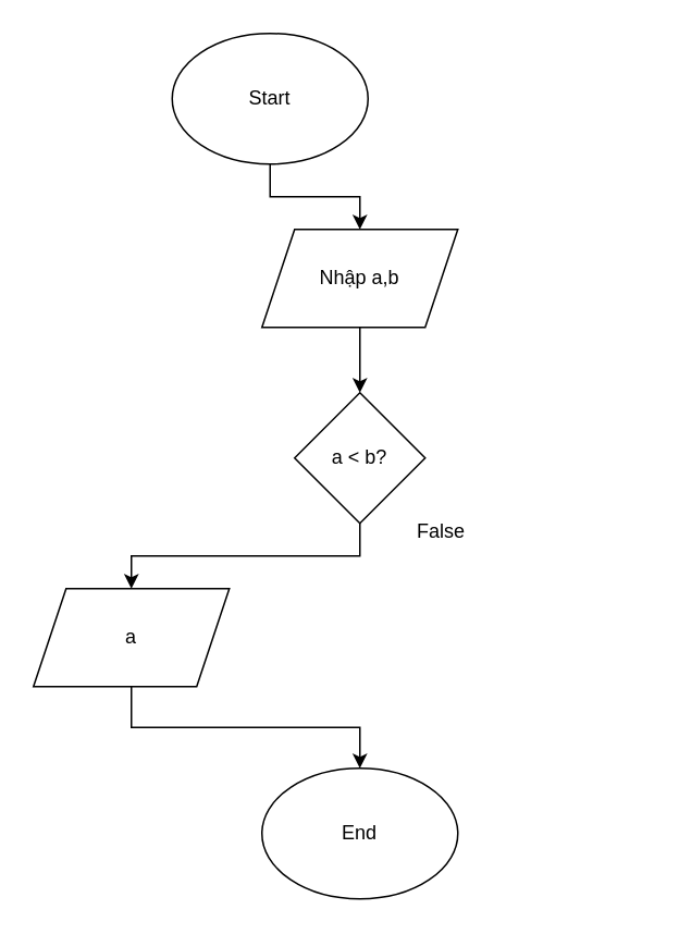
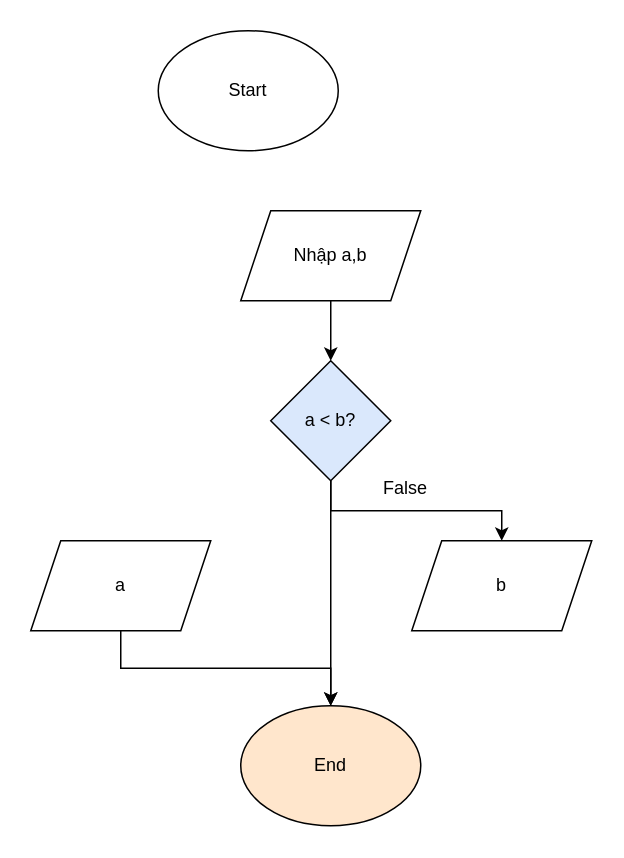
  <mxCell id="0" />
  <mxCell id="1" parent="0" />
- <mxCell id="2" style="edgeStyle=orthogonalEdgeStyle;rounded=0;orthogonalLoop=1;jettySize=auto;html=1;exitX=0.5;exitY=1;exitDx=0;exitDy=0;" edge="1" parent="1" source="3" target="5"><mxGeometry relative="1" as="geometry" /></mxCell>
  <mxCell id="3" value="Start" style="ellipse;whiteSpace=wrap;html=1;" vertex="1" parent="1"><mxGeometry x="105" y="20" width="120" height="80" as="geometry" /></mxCell>
  <mxCell id="4" style="edgeStyle=orthogonalEdgeStyle;rounded=0;orthogonalLoop=1;jettySize=auto;html=1;exitX=0.5;exitY=1;exitDx=0;exitDy=0;entryX=0.5;entryY=0;entryDx=0;entryDy=0;" edge="1" parent="1" source="5" target="8"><mxGeometry relative="1" as="geometry" /></mxCell>
  <mxCell id="5" value="Nhập a,b" style="shape=parallelogram;perimeter=parallelogramPerimeter;whiteSpace=wrap;html=1;fixedSize=1;" vertex="1" parent="1"><mxGeometry x="160" y="140" width="120" height="60" as="geometry" /></mxCell>
- <mxCell id="6" style="edgeStyle=orthogonalEdgeStyle;rounded=0;orthogonalLoop=1;jettySize=auto;html=1;exitX=0.5;exitY=1;exitDx=0;exitDy=0;" edge="1" parent="1" source="8" target="10"><mxGeometry relative="1" as="geometry" /></mxCell>
- <mxCell id="8" value="a &amp;lt; b?" style="rhombus;whiteSpace=wrap;html=1;" vertex="1" parent="1"><mxGeometry x="180" y="240" width="80" height="80" as="geometry" /></mxCell>
+ <mxCell id="6" style="edgeStyle=orthogonalEdgeStyle;rounded=0;orthogonalLoop=1;jettySize=auto;html=1;exitX=0.5;exitY=1;exitDx=0;exitDy=0;" edge="1" parent="1" source="8" target="12"><mxGeometry relative="1" as="geometry" /></mxCell>
+ <mxCell id="7" style="edgeStyle=orthogonalEdgeStyle;rounded=0;orthogonalLoop=1;jettySize=auto;html=1;exitX=0.5;exitY=1;exitDx=0;exitDy=0;" edge="1" parent="1" source="8" target="11"><mxGeometry relative="1" as="geometry" /></mxCell>
+ <mxCell id="8" value="a &amp;lt; b?" style="rhombus;whiteSpace=wrap;html=1;fillColor=#dae8fc;" vertex="1" parent="1"><mxGeometry x="180" y="240" width="80" height="80" as="geometry" /></mxCell>
  <mxCell id="9" style="edgeStyle=orthogonalEdgeStyle;rounded=0;orthogonalLoop=1;jettySize=auto;html=1;exitX=0.5;exitY=1;exitDx=0;exitDy=0;entryX=0.5;entryY=0;entryDx=0;entryDy=0;" edge="1" parent="1" source="10" target="12"><mxGeometry relative="1" as="geometry" /></mxCell>
  <mxCell id="10" value="a" style="shape=parallelogram;perimeter=parallelogramPerimeter;whiteSpace=wrap;html=1;fixedSize=1;" vertex="1" parent="1"><mxGeometry x="20" y="360" width="120" height="60" as="geometry" /></mxCell>
- <mxCell id="12" value="End" style="ellipse;whiteSpace=wrap;html=1;" vertex="1" parent="1"><mxGeometry x="160" y="470" width="120" height="80" as="geometry" /></mxCell>
+ <mxCell id="11" value="b" style="shape=parallelogram;perimeter=parallelogramPerimeter;whiteSpace=wrap;html=1;fixedSize=1;" vertex="1" parent="1"><mxGeometry x="274" y="360" width="120" height="60" as="geometry" /></mxCell>
+ <mxCell id="12" value="End" style="ellipse;whiteSpace=wrap;html=1;fillColor=#ffe6cc;" vertex="1" parent="1"><mxGeometry x="160" y="470" width="120" height="80" as="geometry" /></mxCell>
  <mxCell id="13" value="False" style="text;html=1;align=center;verticalAlign=middle;whiteSpace=wrap;rounded=0;" vertex="1" parent="1"><mxGeometry x="240" y="310" width="60" height="30" as="geometry" /></mxCell>
